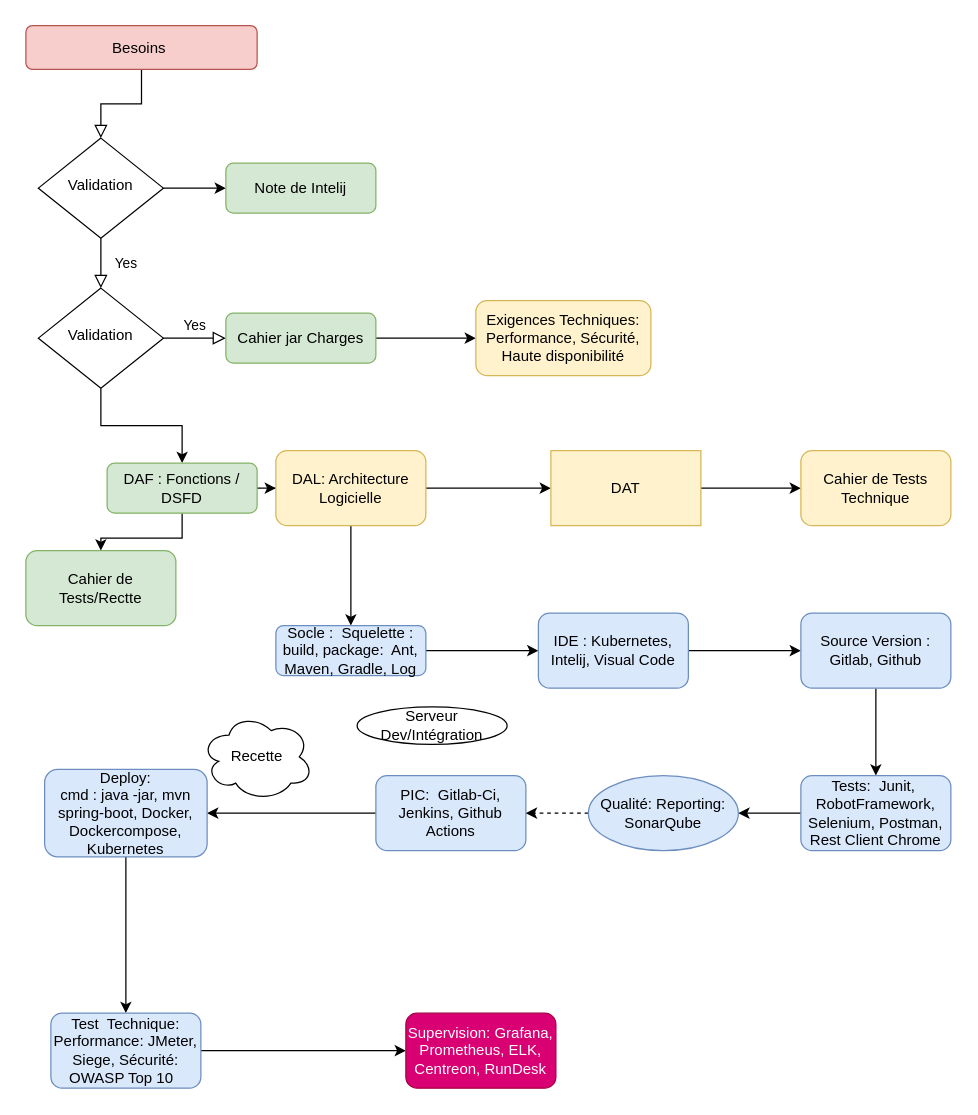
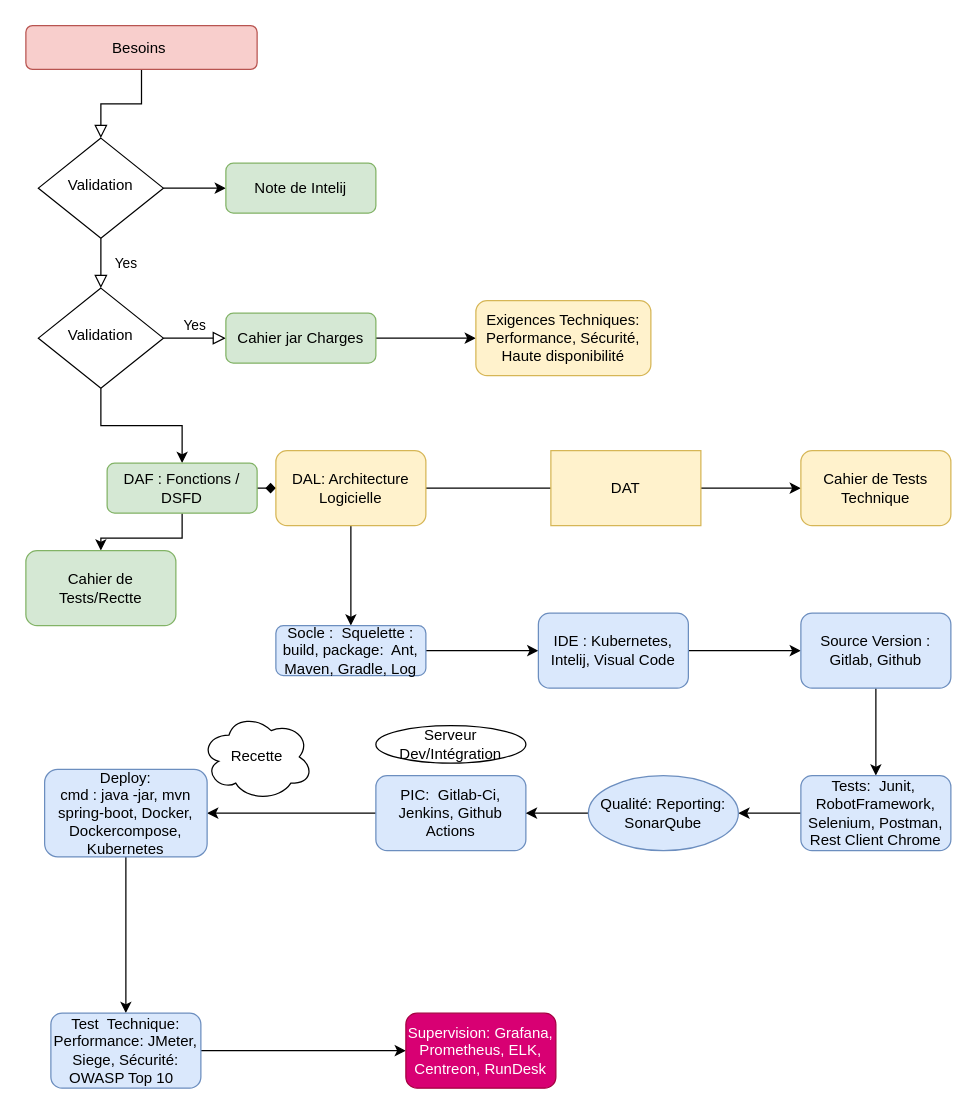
  <mxCell id="0" />
  <mxCell id="1" parent="0" />
  <mxCell id="2" value="" style="rounded=0;html=1;jettySize=auto;orthogonalLoop=1;fontSize=11;endArrow=block;endFill=0;endSize=8;strokeWidth=1;shadow=0;labelBackgroundColor=none;edgeStyle=orthogonalEdgeStyle;" parent="1" source="3" target="6" edge="1"><mxGeometry relative="1" as="geometry" /></mxCell>
  <mxCell id="3" value="Besoins&amp;nbsp;" style="rounded=1;whiteSpace=wrap;html=1;fontSize=12;glass=0;strokeWidth=1;shadow=0;fillColor=#f8cecc;strokeColor=#b85450;" parent="1" vertex="1"><mxGeometry x="20" y="20" width="185" height="35" as="geometry" /></mxCell>
  <mxCell id="4" value="Yes" style="rounded=0;html=1;jettySize=auto;orthogonalLoop=1;fontSize=11;endArrow=block;endFill=0;endSize=8;strokeWidth=1;shadow=0;labelBackgroundColor=none;edgeStyle=orthogonalEdgeStyle;" parent="1" source="6" target="10" edge="1"><mxGeometry y="20" relative="1" as="geometry"><mxPoint as="offset" /></mxGeometry></mxCell>
  <mxCell id="5" style="edgeStyle=orthogonalEdgeStyle;rounded=0;orthogonalLoop=1;jettySize=auto;html=1;entryX=0;entryY=0.5;entryDx=0;entryDy=0;" edge="1" parent="1" source="6" target="7"><mxGeometry relative="1" as="geometry" /></mxCell>
  <mxCell id="6" value="Validation" style="rhombus;whiteSpace=wrap;html=1;shadow=0;fontFamily=Helvetica;fontSize=12;align=center;strokeWidth=1;spacing=6;spacingTop=-4;" parent="1" vertex="1"><mxGeometry x="30" y="110" width="100" height="80" as="geometry" /></mxCell>
  <mxCell id="7" value="Note de Intelij" style="rounded=1;whiteSpace=wrap;html=1;fontSize=12;glass=0;strokeWidth=1;shadow=0;fillColor=#d5e8d4;strokeColor=#82b366;" parent="1" vertex="1"><mxGeometry x="180" y="130" width="120" height="40" as="geometry" /></mxCell>
  <mxCell id="8" value="Yes" style="edgeStyle=orthogonalEdgeStyle;rounded=0;html=1;jettySize=auto;orthogonalLoop=1;fontSize=11;endArrow=block;endFill=0;endSize=8;strokeWidth=1;shadow=0;labelBackgroundColor=none;" parent="1" source="10" target="15" edge="1"><mxGeometry y="10" relative="1" as="geometry"><mxPoint as="offset" /></mxGeometry></mxCell>
  <mxCell id="9" style="edgeStyle=orthogonalEdgeStyle;rounded=0;orthogonalLoop=1;jettySize=auto;html=1;entryX=0.5;entryY=0;entryDx=0;entryDy=0;" edge="1" parent="1" source="10" target="13"><mxGeometry relative="1" as="geometry" /></mxCell>
  <mxCell id="10" value="Validation" style="rhombus;whiteSpace=wrap;html=1;shadow=0;fontFamily=Helvetica;fontSize=12;align=center;strokeWidth=1;spacing=6;spacingTop=-4;" parent="1" vertex="1"><mxGeometry x="30" y="230" width="100" height="80" as="geometry" /></mxCell>
- <mxCell id="11" value="" style="edgeStyle=orthogonalEdgeStyle;rounded=0;orthogonalLoop=1;jettySize=auto;html=1;" edge="1" parent="1" source="13" target="18"><mxGeometry relative="1" as="geometry" /></mxCell>
+ <mxCell id="11" value="" style="edgeStyle=orthogonalEdgeStyle;rounded=0;orthogonalLoop=1;jettySize=auto;html=1;endArrow=diamond;" edge="1" parent="1" source="13" target="18"><mxGeometry relative="1" as="geometry" /></mxCell>
  <mxCell id="12" value="" style="edgeStyle=orthogonalEdgeStyle;rounded=0;orthogonalLoop=1;jettySize=auto;html=1;" edge="1" parent="1" source="13" target="39"><mxGeometry relative="1" as="geometry" /></mxCell>
  <mxCell id="13" value="DAF : Fonctions / DSFD" style="rounded=1;whiteSpace=wrap;html=1;fontSize=12;glass=0;strokeWidth=1;shadow=0;fillColor=#d5e8d4;strokeColor=#82b366;" parent="1" vertex="1"><mxGeometry x="85" y="370" width="120" height="40" as="geometry" /></mxCell>
  <mxCell id="14" value="" style="edgeStyle=orthogonalEdgeStyle;rounded=0;orthogonalLoop=1;jettySize=auto;html=1;" edge="1" parent="1" source="15" target="21"><mxGeometry relative="1" as="geometry" /></mxCell>
  <mxCell id="15" value="Cahier jar Charges" style="rounded=1;whiteSpace=wrap;html=1;fontSize=12;glass=0;strokeWidth=1;shadow=0;fillColor=#d5e8d4;strokeColor=#82b366;" parent="1" vertex="1"><mxGeometry x="180" y="250" width="120" height="40" as="geometry" /></mxCell>
- <mxCell id="16" value="" style="edgeStyle=orthogonalEdgeStyle;rounded=0;orthogonalLoop=1;jettySize=auto;html=1;" edge="1" parent="1" source="18" target="20"><mxGeometry relative="1" as="geometry" /></mxCell>
+ <mxCell id="16" value="" style="edgeStyle=orthogonalEdgeStyle;rounded=0;orthogonalLoop=1;jettySize=auto;html=1;endArrow=none;" edge="1" parent="1" source="18" target="20"><mxGeometry relative="1" as="geometry" /></mxCell>
  <mxCell id="17" value="" style="edgeStyle=orthogonalEdgeStyle;rounded=0;orthogonalLoop=1;jettySize=auto;html=1;" edge="1" parent="1" source="18" target="23"><mxGeometry relative="1" as="geometry" /></mxCell>
  <mxCell id="18" value="DAL: Architecture Logicielle" style="whiteSpace=wrap;html=1;rounded=1;glass=0;strokeWidth=1;shadow=0;fillColor=#fff2cc;strokeColor=#d6b656;" vertex="1" parent="1"><mxGeometry x="220" y="360" width="120" height="60" as="geometry" /></mxCell>
  <mxCell id="19" value="" style="edgeStyle=orthogonalEdgeStyle;rounded=0;orthogonalLoop=1;jettySize=auto;html=1;" edge="1" parent="1" source="20" target="40"><mxGeometry relative="1" as="geometry" /></mxCell>
  <mxCell id="20" value="DAT" style="whiteSpace=wrap;html=1;glass=0;strokeWidth=1;shadow=0;fillColor=#fff2cc;strokeColor=#d6b656;rounded=0;" vertex="1" parent="1"><mxGeometry x="440" y="360" width="120" height="60" as="geometry" /></mxCell>
  <mxCell id="21" value="Exigences Techniques: Performance, Sécurité, Haute disponibilité" style="whiteSpace=wrap;html=1;fillColor=#fff2cc;strokeColor=#d6b656;rounded=1;glass=0;strokeWidth=1;shadow=0;" vertex="1" parent="1"><mxGeometry x="380" y="240" width="140" height="60" as="geometry" /></mxCell>
  <mxCell id="22" value="" style="edgeStyle=orthogonalEdgeStyle;rounded=0;orthogonalLoop=1;jettySize=auto;html=1;" edge="1" parent="1" source="23" target="25"><mxGeometry relative="1" as="geometry" /></mxCell>
  <mxCell id="23" value="Socle :&amp;nbsp; Squelette : build, package:&amp;nbsp; Ant, Maven, Gradle, Log" style="whiteSpace=wrap;html=1;fillColor=#dae8fc;strokeColor=#6c8ebf;rounded=1;glass=0;strokeWidth=1;shadow=0;" vertex="1" parent="1"><mxGeometry x="220" y="500" width="120" height="40" as="geometry" /></mxCell>
  <mxCell id="24" value="" style="edgeStyle=orthogonalEdgeStyle;rounded=0;orthogonalLoop=1;jettySize=auto;html=1;" edge="1" parent="1" source="25" target="27"><mxGeometry relative="1" as="geometry" /></mxCell>
  <mxCell id="25" value="IDE : Kubernetes, Intelij, Visual Code" style="whiteSpace=wrap;html=1;fillColor=#dae8fc;strokeColor=#6c8ebf;rounded=1;glass=0;strokeWidth=1;shadow=0;" vertex="1" parent="1"><mxGeometry x="430" y="490" width="120" height="60" as="geometry" /></mxCell>
  <mxCell id="26" value="" style="edgeStyle=orthogonalEdgeStyle;rounded=0;orthogonalLoop=1;jettySize=auto;html=1;" edge="1" parent="1" source="27" target="29"><mxGeometry relative="1" as="geometry" /></mxCell>
  <mxCell id="27" value="Source Version : Gitlab, Github" style="whiteSpace=wrap;html=1;fillColor=#dae8fc;strokeColor=#6c8ebf;rounded=1;glass=0;strokeWidth=1;shadow=0;" vertex="1" parent="1"><mxGeometry x="640" y="490" width="120" height="60" as="geometry" /></mxCell>
  <mxCell id="28" value="" style="edgeStyle=orthogonalEdgeStyle;rounded=0;orthogonalLoop=1;jettySize=auto;html=1;" edge="1" parent="1" source="29" target="35"><mxGeometry relative="1" as="geometry" /></mxCell>
  <mxCell id="29" value="Tests:&amp;nbsp; Junit,&amp;nbsp; RobotFramework, Selenium, Postman, Rest Client Chrome" style="whiteSpace=wrap;html=1;fillColor=#dae8fc;strokeColor=#6c8ebf;rounded=1;glass=0;strokeWidth=1;shadow=0;" vertex="1" parent="1"><mxGeometry x="640" y="620" width="120" height="60" as="geometry" /></mxCell>
  <mxCell id="30" value="" style="edgeStyle=orthogonalEdgeStyle;rounded=0;orthogonalLoop=1;jettySize=auto;html=1;" edge="1" parent="1" source="31" target="33"><mxGeometry relative="1" as="geometry" /></mxCell>
  <mxCell id="31" value="PIC:&amp;nbsp; Gitlab-Ci, Jenkins, Github Actions" style="whiteSpace=wrap;html=1;fillColor=#dae8fc;strokeColor=#6c8ebf;rounded=1;glass=0;strokeWidth=1;shadow=0;" vertex="1" parent="1"><mxGeometry x="300" y="620" width="120" height="60" as="geometry" /></mxCell>
  <mxCell id="32" value="" style="edgeStyle=orthogonalEdgeStyle;rounded=0;orthogonalLoop=1;jettySize=auto;html=1;" edge="1" parent="1" source="33" target="37"><mxGeometry relative="1" as="geometry" /></mxCell>
  <mxCell id="33" value="Deploy:&lt;br&gt;cmd : java -jar, mvn spring-boot, Docker, Dockercompose, Kubernetes" style="whiteSpace=wrap;html=1;fillColor=#dae8fc;strokeColor=#6c8ebf;rounded=1;glass=0;strokeWidth=1;shadow=0;" vertex="1" parent="1"><mxGeometry x="35" y="615" width="130" height="70" as="geometry" /></mxCell>
- <mxCell id="34" value="" style="edgeStyle=orthogonalEdgeStyle;rounded=0;orthogonalLoop=1;jettySize=auto;html=1;dashed=1;" edge="1" parent="1" source="35" target="31"><mxGeometry relative="1" as="geometry" /></mxCell>
+ <mxCell id="34" value="" style="edgeStyle=orthogonalEdgeStyle;rounded=0;orthogonalLoop=1;jettySize=auto;html=1;" edge="1" parent="1" source="35" target="31"><mxGeometry relative="1" as="geometry" /></mxCell>
  <mxCell id="35" value="Qualité: Reporting:&lt;br&gt;SonarQube" style="ellipse;whiteSpace=wrap;html=1;fillColor=#dae8fc;strokeColor=#6c8ebf;glass=0;strokeWidth=1;shadow=0;" vertex="1" parent="1"><mxGeometry x="470" y="620" width="120" height="60" as="geometry" /></mxCell>
  <mxCell id="36" value="" style="edgeStyle=orthogonalEdgeStyle;rounded=0;orthogonalLoop=1;jettySize=auto;html=1;" edge="1" parent="1" source="37" target="38"><mxGeometry relative="1" as="geometry" /></mxCell>
  <mxCell id="37" value="Test&amp;nbsp; Technique: Performance: JMeter, Siege, Sécurité: OWASP Top 10&amp;nbsp;&amp;nbsp;" style="whiteSpace=wrap;html=1;fillColor=#dae8fc;strokeColor=#6c8ebf;rounded=1;glass=0;strokeWidth=1;shadow=0;" vertex="1" parent="1"><mxGeometry x="40" y="810" width="120" height="60" as="geometry" /></mxCell>
  <mxCell id="38" value="Supervision: Grafana, Prometheus, ELK, Centreon, RunDesk" style="whiteSpace=wrap;html=1;fillColor=#d80073;strokeColor=#A50040;rounded=1;glass=0;strokeWidth=1;shadow=0;fontColor=#ffffff;" vertex="1" parent="1"><mxGeometry x="324" y="810" width="120" height="60" as="geometry" /></mxCell>
  <mxCell id="39" value="Cahier de Tests/Rectte" style="whiteSpace=wrap;html=1;fillColor=#d5e8d4;strokeColor=#82b366;rounded=1;glass=0;strokeWidth=1;shadow=0;" vertex="1" parent="1"><mxGeometry x="20" y="440" width="120" height="60" as="geometry" /></mxCell>
  <mxCell id="40" value="Cahier de Tests Technique" style="whiteSpace=wrap;html=1;rounded=1;glass=0;strokeWidth=1;shadow=0;fillColor=#fff2cc;strokeColor=#d6b656;" vertex="1" parent="1"><mxGeometry x="640" y="360" width="120" height="60" as="geometry" /></mxCell>
  <mxCell id="41" value="Recette" style="ellipse;shape=cloud;whiteSpace=wrap;html=1;" vertex="1" parent="1"><mxGeometry x="160" y="570" width="90" height="70" as="geometry" /></mxCell>
- <mxCell id="42" value="Serveur Dev/Intégration" style="ellipse;whiteSpace=wrap;html=1;" vertex="1" parent="1"><mxGeometry x="285" y="565" width="120" height="30" as="geometry" /></mxCell>
+ <mxCell id="42" value="Serveur Dev/Intégration" style="ellipse;whiteSpace=wrap;html=1;" vertex="1" parent="1"><mxGeometry x="300" y="580" width="120" height="30" as="geometry" /></mxCell>
